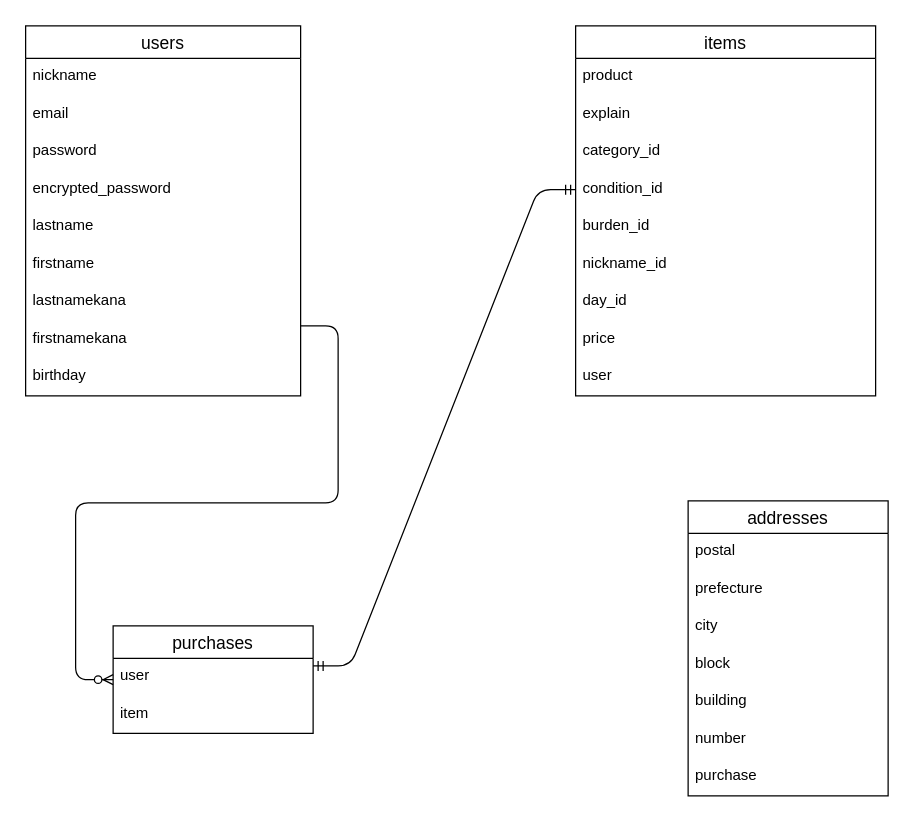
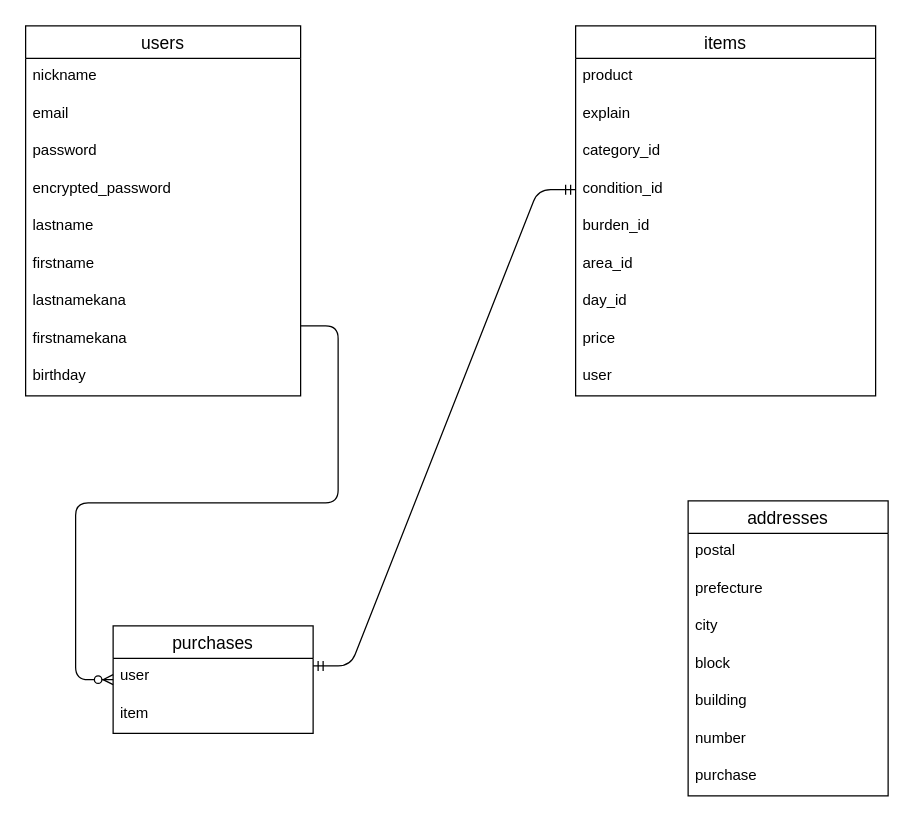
  <mxCell id="0" />
  <mxCell id="1" parent="0" />
  <mxCell id="2" value="users" style="swimlane;fontStyle=0;childLayout=stackLayout;horizontal=1;startSize=26;horizontalStack=0;resizeParent=1;resizeParentMax=0;resizeLast=0;collapsible=1;marginBottom=0;align=center;fontSize=14;" vertex="1" parent="1"><mxGeometry x="20" y="20" width="220" height="296" as="geometry" /></mxCell>
  <mxCell id="3" value="nickname" style="text;strokeColor=none;fillColor=none;spacingLeft=4;spacingRight=4;overflow=hidden;rotatable=0;points=[[0,0.5],[1,0.5]];portConstraint=eastwest;fontSize=12;" vertex="1" parent="2"><mxGeometry y="26" width="220" height="30" as="geometry" /></mxCell>
  <mxCell id="4" value="email" style="text;strokeColor=none;fillColor=none;spacingLeft=4;spacingRight=4;overflow=hidden;rotatable=0;points=[[0,0.5],[1,0.5]];portConstraint=eastwest;fontSize=12;" vertex="1" parent="2"><mxGeometry y="56" width="220" height="30" as="geometry" /></mxCell>
  <mxCell id="5" value="password" style="text;strokeColor=none;fillColor=none;spacingLeft=4;spacingRight=4;overflow=hidden;rotatable=0;points=[[0,0.5],[1,0.5]];portConstraint=eastwest;fontSize=12;" vertex="1" parent="2"><mxGeometry y="86" width="220" height="30" as="geometry" /></mxCell>
  <mxCell id="6" value="encrypted_password" style="text;strokeColor=none;fillColor=none;spacingLeft=4;spacingRight=4;overflow=hidden;rotatable=0;points=[[0,0.5],[1,0.5]];portConstraint=eastwest;fontSize=12;" vertex="1" parent="2"><mxGeometry y="116" width="220" height="30" as="geometry" /></mxCell>
  <mxCell id="7" value="lastname" style="text;strokeColor=none;fillColor=none;spacingLeft=4;spacingRight=4;overflow=hidden;rotatable=0;points=[[0,0.5],[1,0.5]];portConstraint=eastwest;fontSize=12;" vertex="1" parent="2"><mxGeometry y="146" width="220" height="30" as="geometry" /></mxCell>
  <mxCell id="8" value="firstname" style="text;strokeColor=none;fillColor=none;spacingLeft=4;spacingRight=4;overflow=hidden;rotatable=0;points=[[0,0.5],[1,0.5]];portConstraint=eastwest;fontSize=12;" vertex="1" parent="2"><mxGeometry y="176" width="220" height="30" as="geometry" /></mxCell>
  <mxCell id="9" value="lastnamekana" style="text;strokeColor=none;fillColor=none;spacingLeft=4;spacingRight=4;overflow=hidden;rotatable=0;points=[[0,0.5],[1,0.5]];portConstraint=eastwest;fontSize=12;" vertex="1" parent="2"><mxGeometry y="206" width="220" height="30" as="geometry" /></mxCell>
  <mxCell id="10" value="firstnamekana" style="text;strokeColor=none;fillColor=none;spacingLeft=4;spacingRight=4;overflow=hidden;rotatable=0;points=[[0,0.5],[1,0.5]];portConstraint=eastwest;fontSize=12;" vertex="1" parent="2"><mxGeometry y="236" width="220" height="30" as="geometry" /></mxCell>
  <mxCell id="11" value="birthday" style="text;strokeColor=none;fillColor=none;spacingLeft=4;spacingRight=4;overflow=hidden;rotatable=0;points=[[0,0.5],[1,0.5]];portConstraint=eastwest;fontSize=12;" vertex="1" parent="2"><mxGeometry y="266" width="220" height="30" as="geometry" /></mxCell>
  <mxCell id="12" value="items" style="swimlane;fontStyle=0;childLayout=stackLayout;horizontal=1;startSize=26;horizontalStack=0;resizeParent=1;resizeParentMax=0;resizeLast=0;collapsible=1;marginBottom=0;align=center;fontSize=14;" vertex="1" parent="1"><mxGeometry x="460" y="20" width="240" height="296" as="geometry" /></mxCell>
  <mxCell id="13" value="product" style="text;strokeColor=none;fillColor=none;spacingLeft=4;spacingRight=4;overflow=hidden;rotatable=0;points=[[0,0.5],[1,0.5]];portConstraint=eastwest;fontSize=12;" vertex="1" parent="12"><mxGeometry y="26" width="240" height="30" as="geometry" /></mxCell>
  <mxCell id="14" value="explain" style="text;strokeColor=none;fillColor=none;spacingLeft=4;spacingRight=4;overflow=hidden;rotatable=0;points=[[0,0.5],[1,0.5]];portConstraint=eastwest;fontSize=12;" vertex="1" parent="12"><mxGeometry y="56" width="240" height="30" as="geometry" /></mxCell>
  <mxCell id="15" value="category_id" style="text;strokeColor=none;fillColor=none;spacingLeft=4;spacingRight=4;overflow=hidden;rotatable=0;points=[[0,0.5],[1,0.5]];portConstraint=eastwest;fontSize=12;" vertex="1" parent="12"><mxGeometry y="86" width="240" height="30" as="geometry" /></mxCell>
  <mxCell id="16" value="condition_id" style="text;strokeColor=none;fillColor=none;spacingLeft=4;spacingRight=4;overflow=hidden;rotatable=0;points=[[0,0.5],[1,0.5]];portConstraint=eastwest;fontSize=12;" vertex="1" parent="12"><mxGeometry y="116" width="240" height="30" as="geometry" /></mxCell>
  <mxCell id="17" value="burden_id" style="text;strokeColor=none;fillColor=none;spacingLeft=4;spacingRight=4;overflow=hidden;rotatable=0;points=[[0,0.5],[1,0.5]];portConstraint=eastwest;fontSize=12;" vertex="1" parent="12"><mxGeometry y="146" width="240" height="30" as="geometry" /></mxCell>
- <mxCell id="18" value="nickname_id" style="text;strokeColor=none;fillColor=none;spacingLeft=4;spacingRight=4;overflow=hidden;rotatable=0;points=[[0,0.5],[1,0.5]];portConstraint=eastwest;fontSize=12;" vertex="1" parent="12"><mxGeometry y="176" width="240" height="30" as="geometry" /></mxCell>
+ <mxCell id="18" value="area_id" style="text;strokeColor=none;fillColor=none;spacingLeft=4;spacingRight=4;overflow=hidden;rotatable=0;points=[[0,0.5],[1,0.5]];portConstraint=eastwest;fontSize=12;" vertex="1" parent="12"><mxGeometry y="176" width="240" height="30" as="geometry" /></mxCell>
  <mxCell id="19" value="day_id" style="text;strokeColor=none;fillColor=none;spacingLeft=4;spacingRight=4;overflow=hidden;rotatable=0;points=[[0,0.5],[1,0.5]];portConstraint=eastwest;fontSize=12;" vertex="1" parent="12"><mxGeometry y="206" width="240" height="30" as="geometry" /></mxCell>
  <mxCell id="20" value="price" style="text;strokeColor=none;fillColor=none;spacingLeft=4;spacingRight=4;overflow=hidden;rotatable=0;points=[[0,0.5],[1,0.5]];portConstraint=eastwest;fontSize=12;" vertex="1" parent="12"><mxGeometry y="236" width="240" height="30" as="geometry" /></mxCell>
  <mxCell id="21" value="user" style="text;strokeColor=none;fillColor=none;spacingLeft=4;spacingRight=4;overflow=hidden;rotatable=0;points=[[0,0.5],[1,0.5]];portConstraint=eastwest;fontSize=12;" vertex="1" parent="12"><mxGeometry y="266" width="240" height="30" as="geometry" /></mxCell>
  <mxCell id="22" value="purchases" style="swimlane;fontStyle=0;childLayout=stackLayout;horizontal=1;startSize=26;horizontalStack=0;resizeParent=1;resizeParentMax=0;resizeLast=0;collapsible=1;marginBottom=0;align=center;fontSize=14;" vertex="1" parent="1"><mxGeometry x="90" y="500" width="160" height="86" as="geometry" /></mxCell>
  <mxCell id="23" value="user" style="text;strokeColor=none;fillColor=none;spacingLeft=4;spacingRight=4;overflow=hidden;rotatable=0;points=[[0,0.5],[1,0.5]];portConstraint=eastwest;fontSize=12;" vertex="1" parent="22"><mxGeometry y="26" width="160" height="30" as="geometry" /></mxCell>
  <mxCell id="24" value="item" style="text;strokeColor=none;fillColor=none;spacingLeft=4;spacingRight=4;overflow=hidden;rotatable=0;points=[[0,0.5],[1,0.5]];portConstraint=eastwest;fontSize=12;" vertex="1" parent="22"><mxGeometry y="56" width="160" height="30" as="geometry" /></mxCell>
  <mxCell id="25" value="" style="edgeStyle=entityRelationEdgeStyle;fontSize=12;html=1;endArrow=ERzeroToMany;endFill=1;" edge="1" parent="1"><mxGeometry width="100" height="100" relative="1" as="geometry"><mxPoint x="240" y="260" as="sourcePoint" /><mxPoint x="90" y="543" as="targetPoint" /></mxGeometry></mxCell>
  <mxCell id="26" value="" style="edgeStyle=entityRelationEdgeStyle;fontSize=12;html=1;endArrow=ERmandOne;startArrow=ERmandOne;entryX=0;entryY=0.5;entryDx=0;entryDy=0;" edge="1" parent="1" target="16"><mxGeometry width="100" height="100" relative="1" as="geometry"><mxPoint x="250" y="532" as="sourcePoint" /><mxPoint x="450" y="190" as="targetPoint" /></mxGeometry></mxCell>
  <mxCell id="27" value="addresses" style="swimlane;fontStyle=0;childLayout=stackLayout;horizontal=1;startSize=26;horizontalStack=0;resizeParent=1;resizeParentMax=0;resizeLast=0;collapsible=1;marginBottom=0;align=center;fontSize=14;" vertex="1" parent="1"><mxGeometry x="550" y="400" width="160" height="236" as="geometry" /></mxCell>
  <mxCell id="28" value="postal" style="text;strokeColor=none;fillColor=none;spacingLeft=4;spacingRight=4;overflow=hidden;rotatable=0;points=[[0,0.5],[1,0.5]];portConstraint=eastwest;fontSize=12;" vertex="1" parent="27"><mxGeometry y="26" width="160" height="30" as="geometry" /></mxCell>
  <mxCell id="29" value="prefecture" style="text;strokeColor=none;fillColor=none;spacingLeft=4;spacingRight=4;overflow=hidden;rotatable=0;points=[[0,0.5],[1,0.5]];portConstraint=eastwest;fontSize=12;" vertex="1" parent="27"><mxGeometry y="56" width="160" height="30" as="geometry" /></mxCell>
  <mxCell id="30" value="city" style="text;strokeColor=none;fillColor=none;spacingLeft=4;spacingRight=4;overflow=hidden;rotatable=0;points=[[0,0.5],[1,0.5]];portConstraint=eastwest;fontSize=12;" vertex="1" parent="27"><mxGeometry y="86" width="160" height="30" as="geometry" /></mxCell>
  <mxCell id="31" value="block" style="text;strokeColor=none;fillColor=none;spacingLeft=4;spacingRight=4;overflow=hidden;rotatable=0;points=[[0,0.5],[1,0.5]];portConstraint=eastwest;fontSize=12;" vertex="1" parent="27"><mxGeometry y="116" width="160" height="30" as="geometry" /></mxCell>
  <mxCell id="32" value="building" style="text;strokeColor=none;fillColor=none;spacingLeft=4;spacingRight=4;overflow=hidden;rotatable=0;points=[[0,0.5],[1,0.5]];portConstraint=eastwest;fontSize=12;" vertex="1" parent="27"><mxGeometry y="146" width="160" height="30" as="geometry" /></mxCell>
  <mxCell id="33" value="number" style="text;strokeColor=none;fillColor=none;spacingLeft=4;spacingRight=4;overflow=hidden;rotatable=0;points=[[0,0.5],[1,0.5]];portConstraint=eastwest;fontSize=12;" vertex="1" parent="27"><mxGeometry y="176" width="160" height="30" as="geometry" /></mxCell>
  <mxCell id="34" value="purchase" style="text;strokeColor=none;fillColor=none;spacingLeft=4;spacingRight=4;overflow=hidden;rotatable=0;points=[[0,0.5],[1,0.5]];portConstraint=eastwest;fontSize=12;" vertex="1" parent="27"><mxGeometry y="206" width="160" height="30" as="geometry" /></mxCell>
